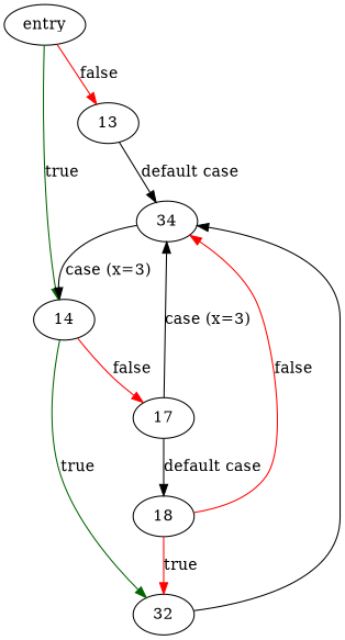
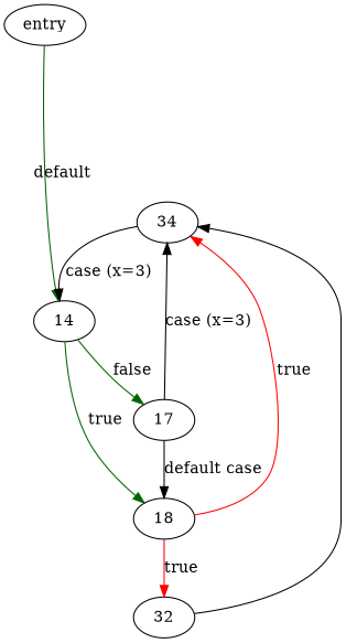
  digraph {
    n1 [label=entry]
-   13
    14
    34
    17
    18
    32
-   n1 -> 13 [color=red label=false]
-   n1 -> 14 [color=darkgreen label=true]
-   13 -> 34 [label="default case"]
-   14 -> 17 [color=red label=false]
-   14 -> 32 [color=darkgreen label=true]
+   n1 -> 14 [color=darkgreen label=default]
+   14 -> 17 [color=darkgreen label=false]
+   14 -> 18 [color=darkgreen label=true]
    34 -> 14 [label="case (x=3)"]
    17 -> 34 [label="case (x=3)"]
    17 -> 18 [label="default case"]
-   18 -> 34 [color=red label=false]
+   18 -> 34 [color=red label=true]
    18 -> 32 [color=red label=true]
    32 -> 34
  }
